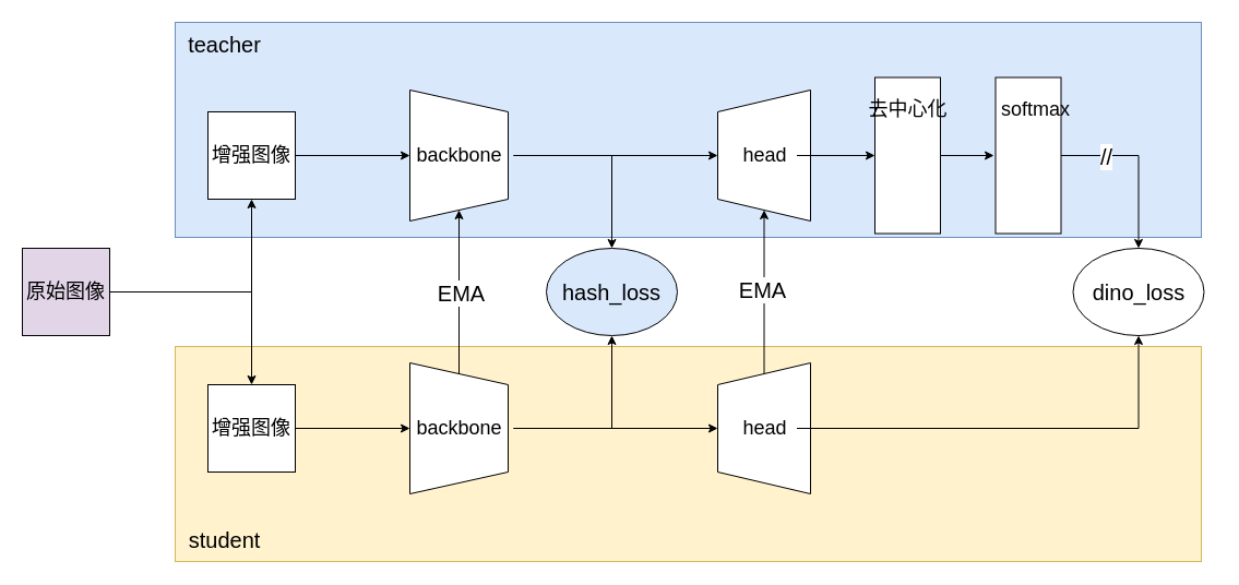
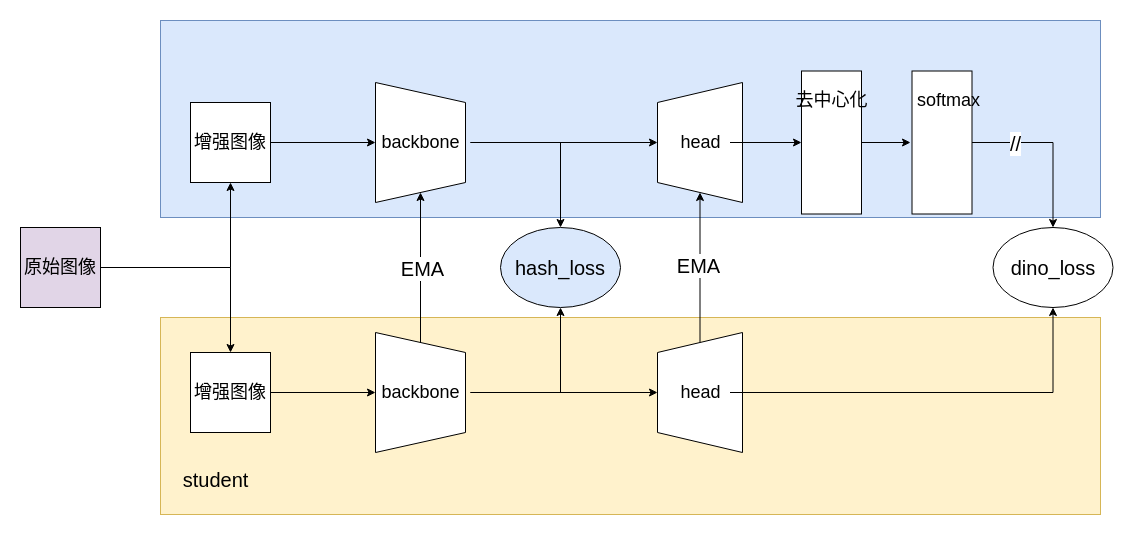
  <mxCell id="0" />
  <mxCell id="1" parent="0" />
  <mxCell id="2" value="" style="rounded=0;whiteSpace=wrap;html=1;fillColor=#fff2cc;strokeColor=#d6b656;" parent="1" vertex="1"><mxGeometry x="160" y="317" width="940" height="197" as="geometry" /></mxCell>
  <mxCell id="3" value="" style="rounded=0;whiteSpace=wrap;html=1;fillColor=#dae8fc;strokeColor=#6c8ebf;" parent="1" vertex="1"><mxGeometry x="160" y="20" width="940" height="197" as="geometry" /></mxCell>
  <mxCell id="4" style="edgeStyle=orthogonalEdgeStyle;rounded=0;orthogonalLoop=1;jettySize=auto;html=1;" parent="1" source="6" target="10" edge="1"><mxGeometry relative="1" as="geometry" /></mxCell>
  <mxCell id="5" style="edgeStyle=orthogonalEdgeStyle;rounded=0;orthogonalLoop=1;jettySize=auto;html=1;entryX=0.5;entryY=1;entryDx=0;entryDy=0;" parent="1" source="6" target="8" edge="1"><mxGeometry relative="1" as="geometry" /></mxCell>
  <mxCell id="6" value="&lt;font style=&quot;font-size: 18px;&quot;&gt;原始图像&lt;/font&gt;" style="whiteSpace=wrap;html=1;aspect=fixed;fillColor=#e1d5e7;" parent="1" vertex="1"><mxGeometry x="20" y="227" width="80" height="80" as="geometry" /></mxCell>
  <mxCell id="7" style="edgeStyle=orthogonalEdgeStyle;rounded=0;orthogonalLoop=1;jettySize=auto;html=1;entryX=0.5;entryY=1;entryDx=0;entryDy=0;" parent="1" source="8" target="11" edge="1"><mxGeometry relative="1" as="geometry" /></mxCell>
  <mxCell id="8" value="&lt;font style=&quot;font-size: 18px;&quot;&gt;增强图像&lt;/font&gt;" style="whiteSpace=wrap;html=1;aspect=fixed;" parent="1" vertex="1"><mxGeometry x="190" y="102" width="80" height="80" as="geometry" /></mxCell>
  <mxCell id="9" style="edgeStyle=orthogonalEdgeStyle;rounded=0;orthogonalLoop=1;jettySize=auto;html=1;" parent="1" source="10" target="14" edge="1"><mxGeometry relative="1" as="geometry" /></mxCell>
  <mxCell id="10" value="&lt;font style=&quot;font-size: 18px;&quot;&gt;增强图像&lt;/font&gt;" style="whiteSpace=wrap;html=1;aspect=fixed;" parent="1" vertex="1"><mxGeometry x="190" y="352" width="80" height="80" as="geometry" /></mxCell>
  <mxCell id="11" value="" style="shape=trapezoid;perimeter=trapezoidPerimeter;whiteSpace=wrap;html=1;fixedSize=1;rotation=90;" parent="1" vertex="1"><mxGeometry x="360" y="97" width="120" height="90" as="geometry" /></mxCell>
  <mxCell id="12" style="edgeStyle=orthogonalEdgeStyle;rounded=0;orthogonalLoop=1;jettySize=auto;html=1;" edge="1" parent="1" source="14" target="11"><mxGeometry relative="1" as="geometry" /></mxCell>
  <mxCell id="13" value="&lt;font style=&quot;font-size: 20px;&quot;&gt;EMA&lt;/font&gt;" style="edgeLabel;html=1;align=center;verticalAlign=middle;resizable=0;points=[];" vertex="1" connectable="0" parent="12"><mxGeometry y="-1" relative="1" as="geometry"><mxPoint as="offset" /></mxGeometry></mxCell>
  <mxCell id="14" value="" style="shape=trapezoid;perimeter=trapezoidPerimeter;whiteSpace=wrap;html=1;fixedSize=1;rotation=90;" parent="1" vertex="1"><mxGeometry x="360" y="347" width="120" height="90" as="geometry" /></mxCell>
  <mxCell id="15" style="edgeStyle=orthogonalEdgeStyle;rounded=0;orthogonalLoop=1;jettySize=auto;html=1;entryX=0.5;entryY=0;entryDx=0;entryDy=0;" parent="1" source="17" target="21" edge="1"><mxGeometry relative="1" as="geometry" /></mxCell>
  <mxCell id="16" style="edgeStyle=orthogonalEdgeStyle;rounded=0;orthogonalLoop=1;jettySize=auto;html=1;entryX=0.5;entryY=0;entryDx=0;entryDy=0;" parent="1" source="17" target="31" edge="1"><mxGeometry relative="1" as="geometry" /></mxCell>
  <mxCell id="17" value="&lt;font style=&quot;font-size: 18px;&quot;&gt;backbone&lt;/font&gt;" style="text;html=1;align=center;verticalAlign=middle;resizable=0;points=[];autosize=1;strokeColor=none;fillColor=none;" parent="1" vertex="1"><mxGeometry x="370" y="122" width="100" height="40" as="geometry" /></mxCell>
  <mxCell id="18" style="edgeStyle=orthogonalEdgeStyle;rounded=0;orthogonalLoop=1;jettySize=auto;html=1;entryX=0.5;entryY=0;entryDx=0;entryDy=0;" parent="1" source="20" target="26" edge="1"><mxGeometry relative="1" as="geometry" /></mxCell>
  <mxCell id="19" style="edgeStyle=orthogonalEdgeStyle;rounded=0;orthogonalLoop=1;jettySize=auto;html=1;entryX=0.5;entryY=1;entryDx=0;entryDy=0;" parent="1" source="20" target="31" edge="1"><mxGeometry relative="1" as="geometry" /></mxCell>
  <mxCell id="20" value="&lt;font style=&quot;font-size: 18px;&quot;&gt;backbone&lt;/font&gt;" style="text;html=1;align=center;verticalAlign=middle;resizable=0;points=[];autosize=1;strokeColor=none;fillColor=none;" parent="1" vertex="1"><mxGeometry x="370" y="372" width="100" height="40" as="geometry" /></mxCell>
  <mxCell id="21" value="" style="shape=trapezoid;perimeter=trapezoidPerimeter;whiteSpace=wrap;html=1;fixedSize=1;rotation=-90;" parent="1" vertex="1"><mxGeometry x="639.5" y="99.5" width="120" height="85" as="geometry" /></mxCell>
  <mxCell id="22" style="edgeStyle=orthogonalEdgeStyle;rounded=0;orthogonalLoop=1;jettySize=auto;html=1;entryX=0.5;entryY=1;entryDx=0;entryDy=0;" parent="1" source="23" target="34" edge="1"><mxGeometry relative="1" as="geometry" /></mxCell>
  <mxCell id="23" value="&lt;font style=&quot;font-size: 18px;&quot;&gt;head&lt;/font&gt;" style="text;html=1;align=center;verticalAlign=middle;resizable=0;points=[];autosize=1;strokeColor=none;fillColor=none;" parent="1" vertex="1"><mxGeometry x="669.5" y="122" width="60" height="40" as="geometry" /></mxCell>
  <mxCell id="24" style="edgeStyle=orthogonalEdgeStyle;rounded=0;orthogonalLoop=1;jettySize=auto;html=1;entryX=0;entryY=0.5;entryDx=0;entryDy=0;" edge="1" parent="1" source="26" target="21"><mxGeometry relative="1" as="geometry" /></mxCell>
  <mxCell id="25" value="&lt;font style=&quot;font-size: 20px;&quot;&gt;EMA&lt;/font&gt;" style="edgeLabel;html=1;align=center;verticalAlign=middle;resizable=0;points=[];" vertex="1" connectable="0" parent="24"><mxGeometry x="0.037" y="2" relative="1" as="geometry"><mxPoint as="offset" /></mxGeometry></mxCell>
  <mxCell id="26" value="" style="shape=trapezoid;perimeter=trapezoidPerimeter;whiteSpace=wrap;html=1;fixedSize=1;rotation=-90;" parent="1" vertex="1"><mxGeometry x="639.5" y="349.5" width="120" height="85" as="geometry" /></mxCell>
  <mxCell id="27" style="edgeStyle=orthogonalEdgeStyle;rounded=0;orthogonalLoop=1;jettySize=auto;html=1;entryX=0.5;entryY=1;entryDx=0;entryDy=0;" parent="1" source="28" target="32" edge="1"><mxGeometry relative="1" as="geometry" /></mxCell>
  <mxCell id="28" value="&lt;font style=&quot;font-size: 18px;&quot;&gt;head&lt;/font&gt;" style="text;html=1;align=center;verticalAlign=middle;resizable=0;points=[];autosize=1;strokeColor=none;fillColor=none;" parent="1" vertex="1"><mxGeometry x="669.5" y="372" width="60" height="40" as="geometry" /></mxCell>
- <mxCell id="29" value="&lt;font style=&quot;font-size: 20px;&quot;&gt;teacher&lt;/font&gt;" style="text;html=1;align=center;verticalAlign=middle;resizable=0;points=[];autosize=1;strokeColor=none;fillColor=none;" parent="1" vertex="1"><mxGeometry x="160" y="20" width="90" height="40" as="geometry" /></mxCell>
- <mxCell id="30" value="&lt;font style=&quot;font-size: 20px;&quot;&gt;student&lt;/font&gt;" style="text;html=1;align=center;verticalAlign=middle;resizable=0;points=[];autosize=1;strokeColor=none;fillColor=none;" parent="1" vertex="1"><mxGeometry x="160" y="474" width="90" height="40" as="geometry" /></mxCell>
+ <mxCell id="30" value="&lt;font style=&quot;font-size: 20px;&quot;&gt;student&lt;/font&gt;" style="text;html=1;align=center;verticalAlign=middle;resizable=0;points=[];autosize=1;strokeColor=none;fillColor=none;" parent="1" vertex="1"><mxGeometry x="170" y="459" width="90" height="40" as="geometry" /></mxCell>
  <mxCell id="31" value="&lt;font style=&quot;font-size: 20px;&quot;&gt;hash_loss&lt;/font&gt;" style="ellipse;whiteSpace=wrap;html=1;fillColor=#dae8fc;" parent="1" vertex="1"><mxGeometry x="500" y="227" width="120" height="80" as="geometry" /></mxCell>
- <mxCell id="32" value="&lt;font style=&quot;font-size: 20px;&quot;&gt;dino_loss&lt;/font&gt;" style="ellipse;whiteSpace=wrap;html=1;" parent="1" vertex="1"><mxGeometry x="982.5" y="227" width="120" height="80" as="geometry" /></mxCell>
+ <mxCell id="32" value="&lt;font style=&quot;font-size: 20px;&quot;&gt;dino_loss&lt;/font&gt;" style="ellipse;whiteSpace=wrap;html=1;" parent="1" vertex="1"><mxGeometry x="992.5" y="227" width="120" height="80" as="geometry" /></mxCell>
  <mxCell id="33" style="edgeStyle=orthogonalEdgeStyle;rounded=0;orthogonalLoop=1;jettySize=auto;html=1;" parent="1" source="34" edge="1"><mxGeometry relative="1" as="geometry"><mxPoint x="910" y="142" as="targetPoint" /></mxGeometry></mxCell>
  <mxCell id="34" value="" style="rounded=0;whiteSpace=wrap;html=1;rotation=90;" parent="1" vertex="1"><mxGeometry x="759.5" y="112" width="143" height="60" as="geometry" /></mxCell>
  <mxCell id="35" value="&lt;font style=&quot;font-size: 18px;&quot;&gt;去中心化&lt;/font&gt;" style="text;html=1;align=center;verticalAlign=middle;resizable=0;points=[];autosize=1;strokeColor=none;fillColor=none;" parent="1" vertex="1"><mxGeometry x="781" y="80" width="100" height="40" as="geometry" /></mxCell>
  <mxCell id="36" style="edgeStyle=orthogonalEdgeStyle;rounded=0;orthogonalLoop=1;jettySize=auto;html=1;entryX=0.5;entryY=0;entryDx=0;entryDy=0;" parent="1" source="38" target="32" edge="1"><mxGeometry relative="1" as="geometry" /></mxCell>
  <mxCell id="37" value="&lt;font style=&quot;font-size: 20px;&quot;&gt;//&lt;/font&gt;" style="edgeLabel;html=1;align=center;verticalAlign=middle;resizable=0;points=[];" vertex="1" connectable="0" parent="36"><mxGeometry x="-0.476" relative="1" as="geometry"><mxPoint as="offset" /></mxGeometry></mxCell>
  <mxCell id="38" value="" style="rounded=0;whiteSpace=wrap;html=1;rotation=90;" parent="1" vertex="1"><mxGeometry x="870" y="112" width="143" height="60" as="geometry" /></mxCell>
  <mxCell id="39" value="&lt;font style=&quot;font-size: 18px;&quot;&gt;softmax&lt;/font&gt;" style="text;html=1;align=center;verticalAlign=middle;resizable=0;points=[];autosize=1;strokeColor=none;fillColor=none;" parent="1" vertex="1"><mxGeometry x="902.5" y="80" width="90" height="40" as="geometry" /></mxCell>
